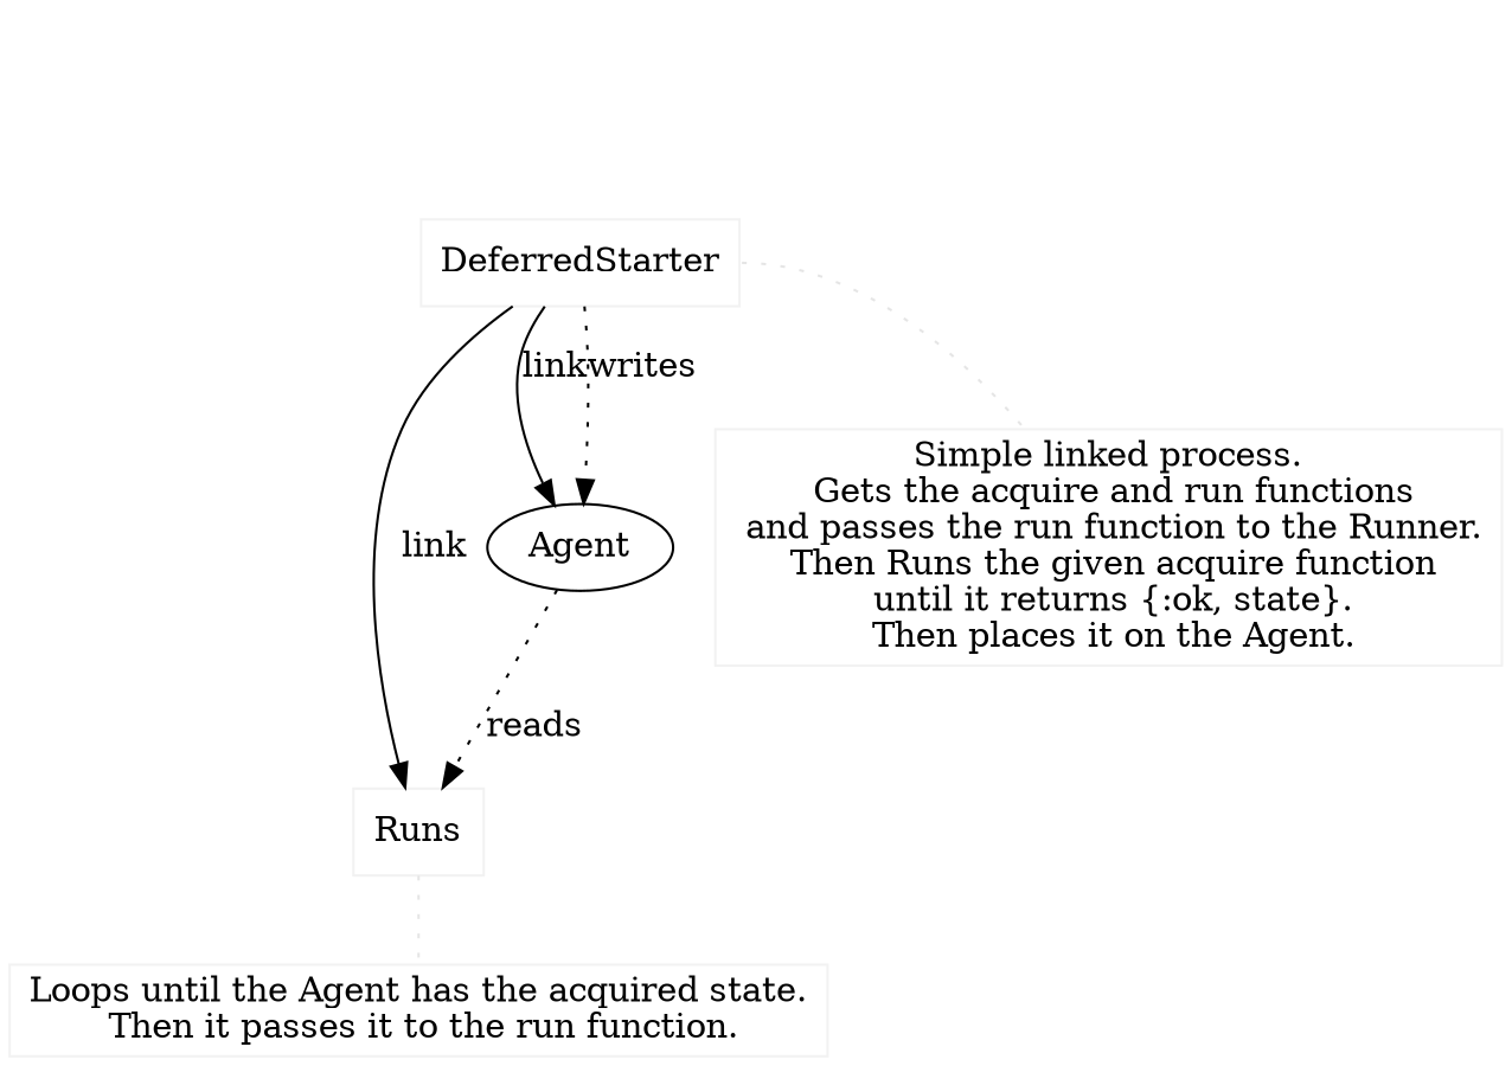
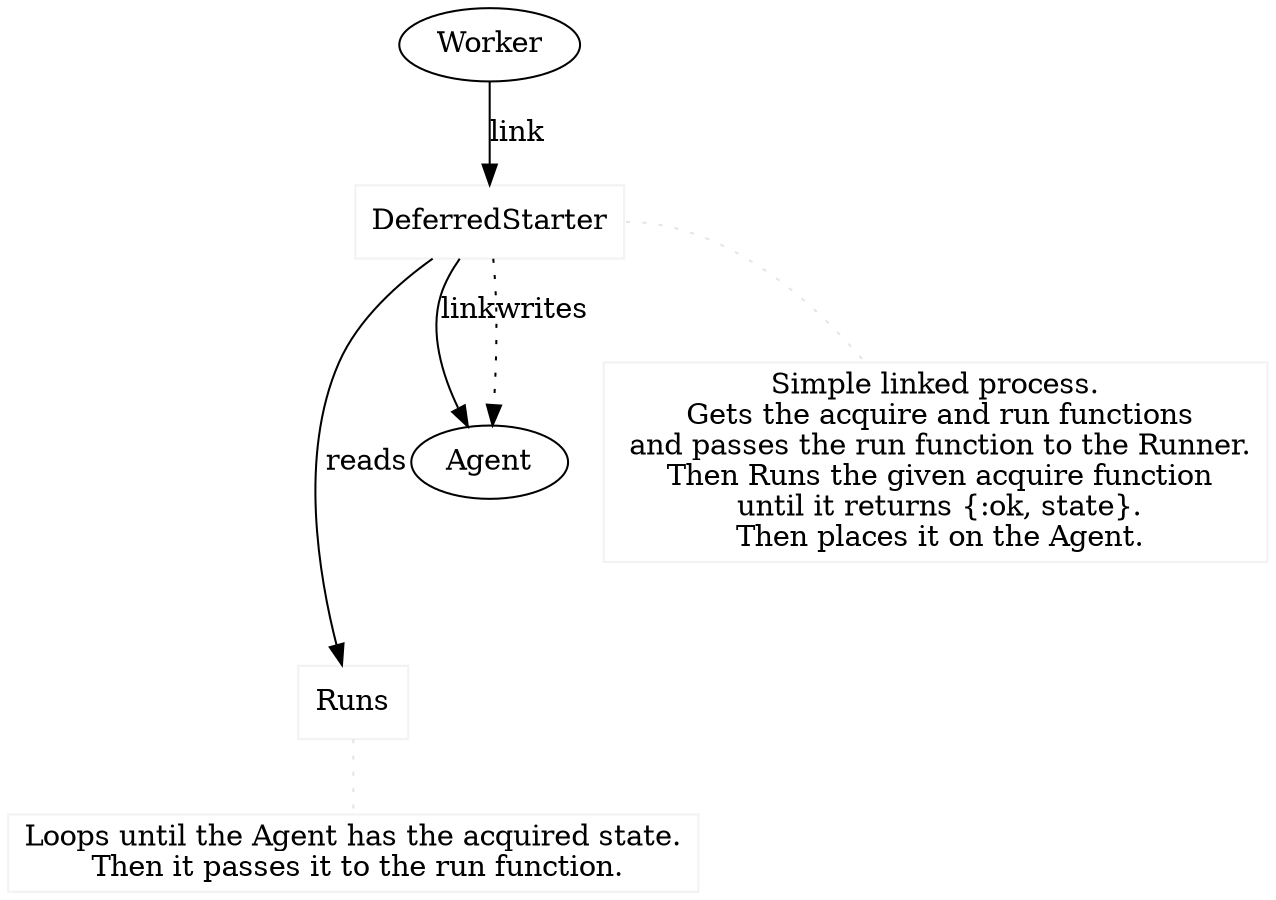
  digraph {
    node [color=gray95 shape=box]
    edge [style=dotted]
    n1 [label="Simple linked process.\n Gets the acquire and run functions\n and passes the run function to the Runner.\n Then Runs the given acquire function\n until it returns {:ok, state}.\n Then places it on the Agent."]
    DeferredStarter
    n3 [label="Loops until the Agent has the acquired state.\n Then it passes it to the run function."]
    n4 [label=Runs]
    Agent [color="" shape=""]
+   Worker [color="" shape=""]
    subgraph sub_1 {
      n1
      DeferredStarter
      n3
      n4
    }
    DeferredStarter -> n1 [color=gray90 dir=none tailport=e]
-   DeferredStarter -> n4 [label=link style=""]
+   DeferredStarter -> n4 [label=reads style=""]
    DeferredStarter -> Agent [label=link style=""]
    DeferredStarter -> Agent [label=writes]
    n4 -> n3 [color=gray90 dir=none]
-   Agent -> n4 [label=reads]
+   Worker -> DeferredStarter [label=link style=""]
  }
